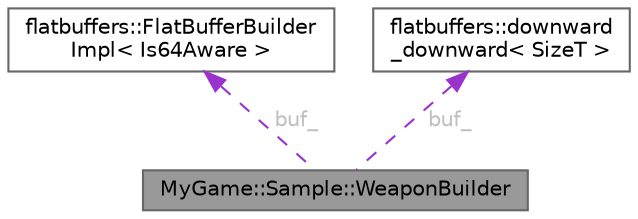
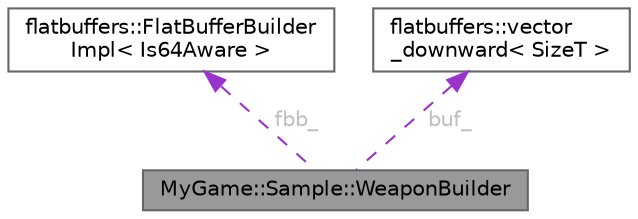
  digraph {
    node [color=gray40 fillcolor=white fontname=Helvetica fontsize=10 shape=box style=filled]
    edge [color=darkorchid3 dir=back fontcolor=grey fontname=Helvetica fontsize=10 labelfontname=Helvetica labelfontsize=10 style=dashed]
    n1 [fillcolor=grey60 fontcolor=black height=0.2 label="MyGame::Sample::WeaponBuilder" width=0.4]
    n2 [height=0.2 label="flatbuffers::FlatBufferBuilder\lImpl\< Is64Aware \>" width=0.4]
-   n3 [height=0.2 label="flatbuffers::downward\l_downward\< SizeT \>" width=0.4]
-   n2 -> n1 [label=" buf_"]
+   n3 [height=0.2 label="flatbuffers::vector\l_downward\< SizeT \>" width=0.4]
+   n2 -> n1 [label=" fbb_"]
    n3 -> n1 [label=" buf_"]
  }
